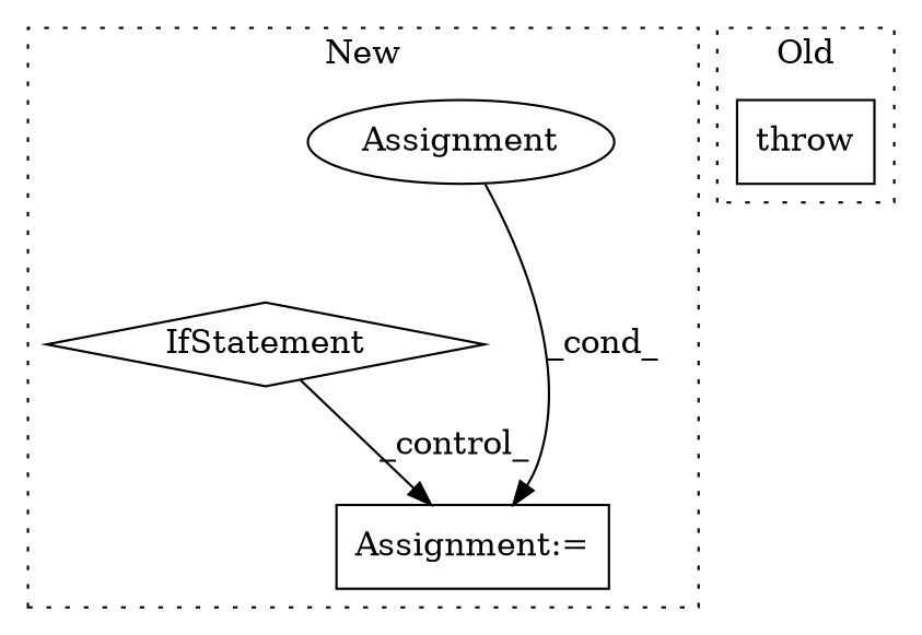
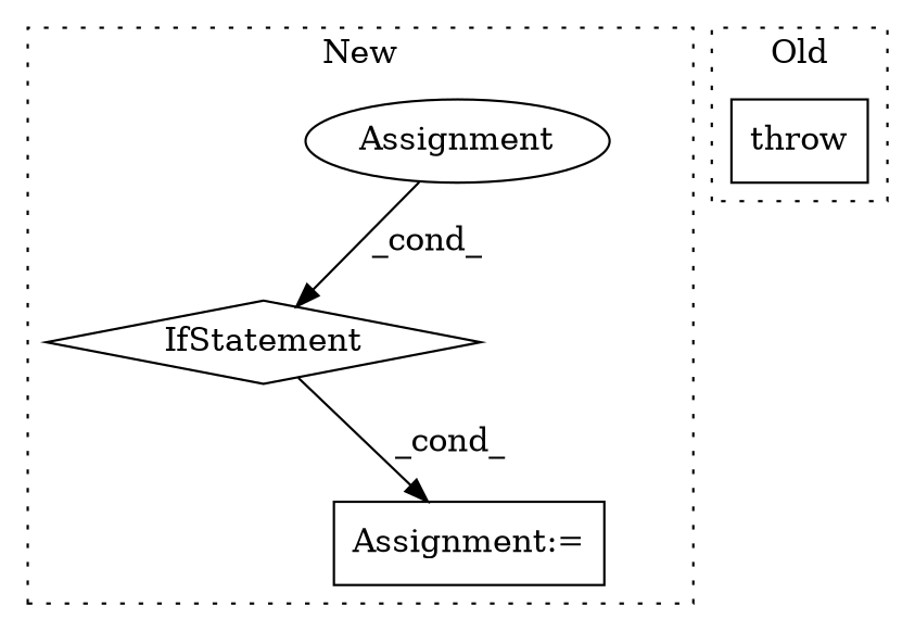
  digraph {
    node [shape=box]
    n1 [a=25 l="4,2" label=IfStatement s="7877,7891" shape=diamond]
    n2 [a=42 label=Assignment shape=ellipse]
    n3 [a=7 l=1 label="Assignment:=" s=8008]
    n4 [a=53 l=6 label=throw s=6658]
    subgraph cluster_1 {
      label=New
      style=dotted
      n1
      n2
      n3
    }
    subgraph cluster_2 {
      label=Old
      style=dotted
      n4
    }
-   n1 -> n3 [label=_control_]
-   n2 -> n3 [label=_cond_]
+   n1 -> n3 [label=_cond_]
+   n2 -> n1 [label=_cond_]
  }
